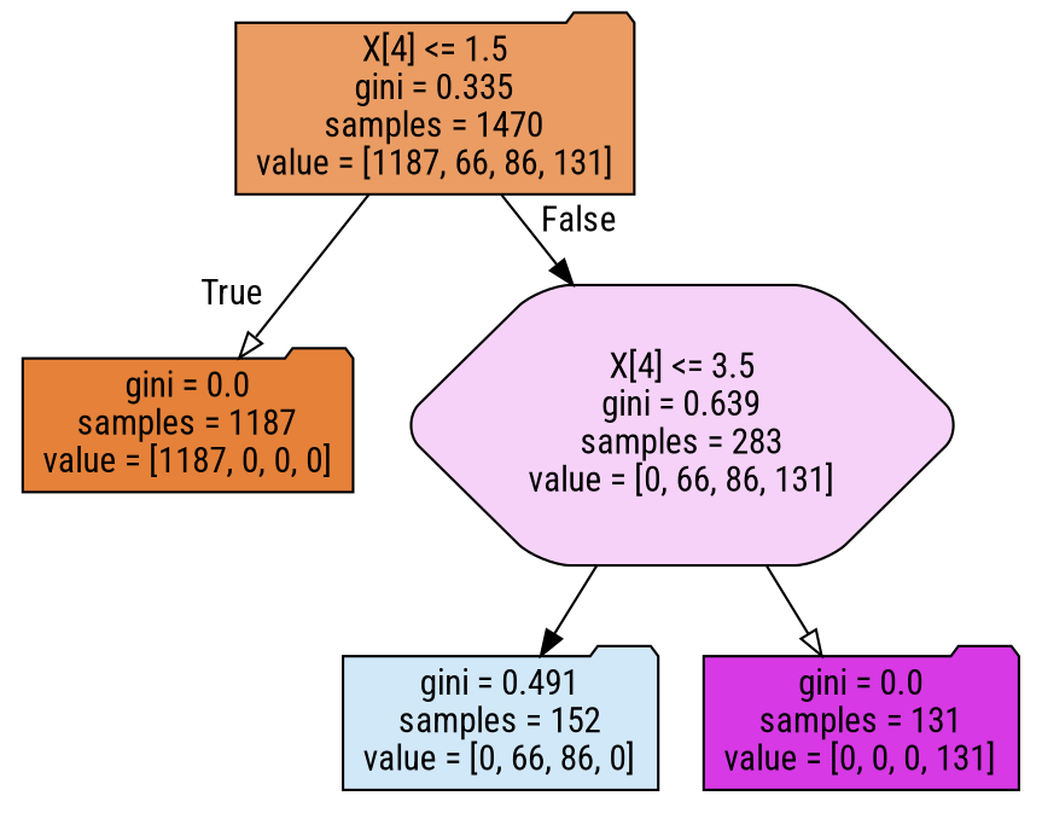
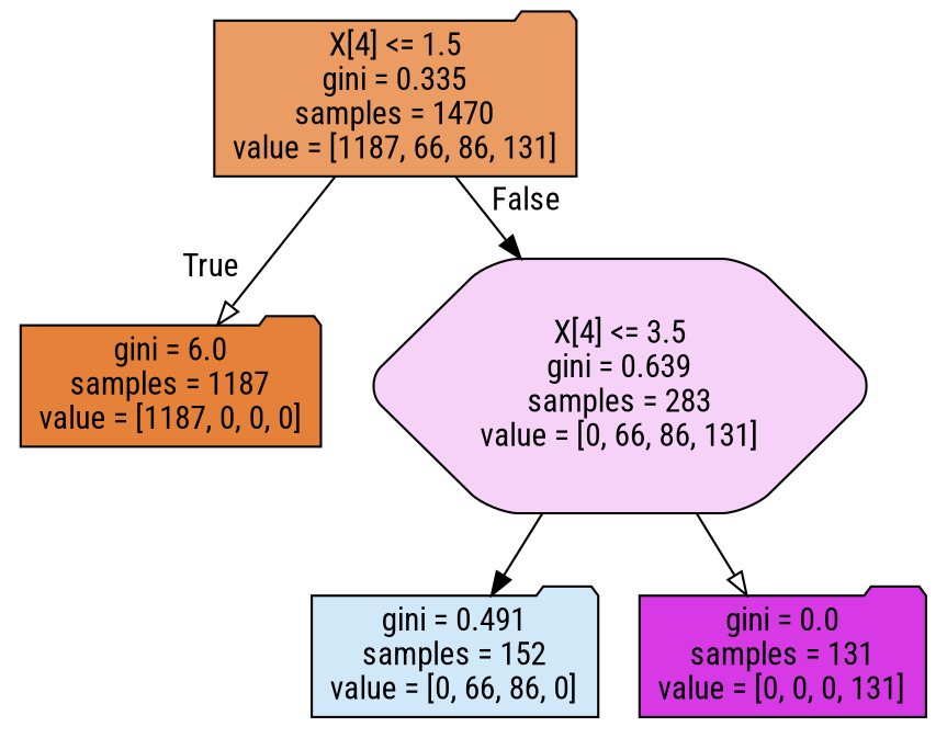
  digraph {
    fontname="Roboto Condensed"
    node [color=black fontname="Roboto Condensed" shape=folder style="filled, rounded"]
    edge [fontname="Roboto Condensed" arrowhead=onormal]
    n1 [fillcolor="#ea9c63" label="X[4] <= 1.5\ngini = 0.335\nsamples = 1470\nvalue = [1187, 66, 86, 131]"]
-   n2 [fillcolor="#e58139" label="gini = 0.0\nsamples = 1187\nvalue = [1187, 0, 0, 0]"]
+   n2 [fillcolor="#e58139" label="gini = 6.0\nsamples = 1187\nvalue = [1187, 0, 0, 0]"]
    n3 [fillcolor="#f6d2f9" label="X[4] <= 3.5\ngini = 0.639\nsamples = 283\nvalue = [0, 66, 86, 131]" shape=hexagon]
    n4 [fillcolor="#d1e8f9" label="gini = 0.491\nsamples = 152\nvalue = [0, 66, 86, 0]"]
    n5 [fillcolor="#d739e5" label="gini = 0.0\nsamples = 131\nvalue = [0, 0, 0, 131]"]
    n1 -> n2 [headlabel=True labelangle=45 labeldistance=2.5]
    n1 -> n3 [headlabel=False labelangle=-45 labeldistance=2.5 arrowhead=normal]
    n3 -> n4 [arrowhead=normal]
    n3 -> n5
  }
